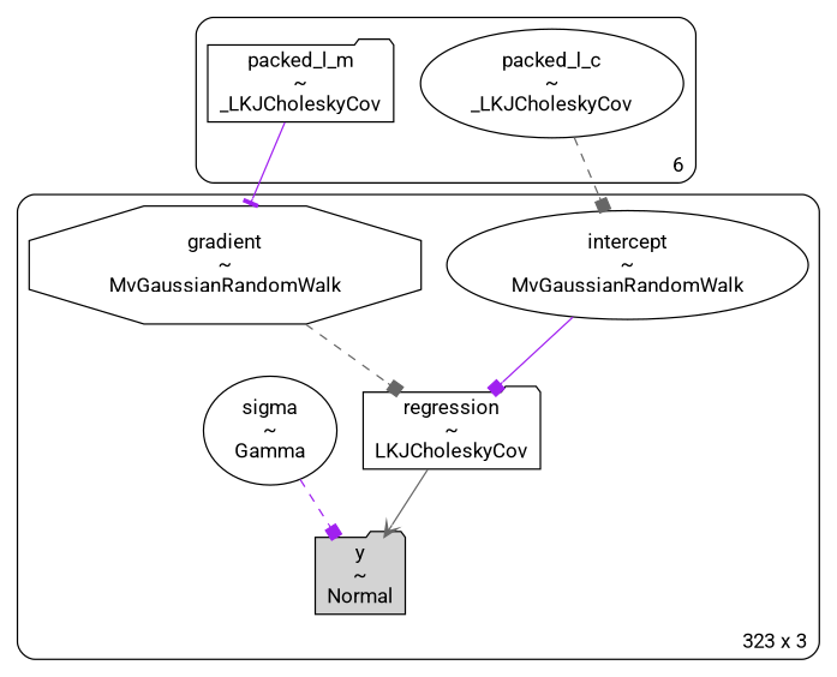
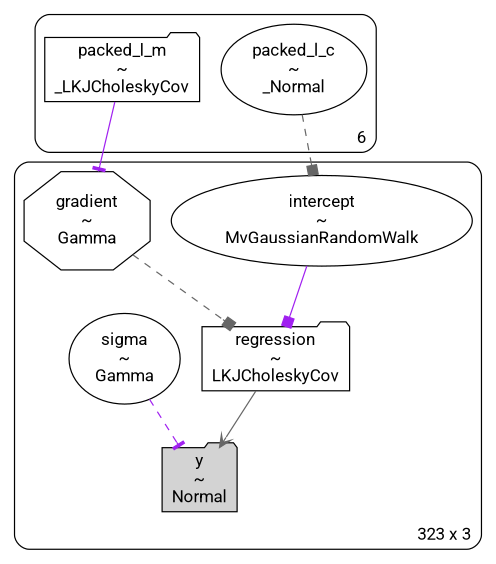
  digraph {
    fontname=Roboto
    node [fontname=Roboto shape=ellipse]
    edge [arrowhead=box color=gray40 fontname=Roboto style=dashed]
-   n1 [label="packed_l_c\n~\n_LKJCholeskyCov"]
+   n1 [label="packed_l_c\n~\n_Normal"]
    n2 [label="packed_l_m\n~\n_LKJCholeskyCov" shape=folder]
    n3 [label="regression\n~\nLKJCholeskyCov" shape=folder]
    n4 [label="y\n~\nNormal" shape=folder style=filled]
-   n5 [label="gradient\n~\nMvGaussianRandomWalk" shape=octagon]
+   n5 [label="gradient\n~\nGamma" shape=octagon]
    n6 [label="intercept\n~\nMvGaussianRandomWalk"]
    n7 [label="sigma\n~\nGamma"]
    subgraph cluster_1 {
      label=6
      labeljust=r
      labelloc=b
      style=rounded
      n1
      n2
    }
    subgraph cluster_2 {
      label="323 x 3"
      labeljust=r
      labelloc=b
      style=rounded
      n3
      n4
      n5
      n6
      n7
    }
    n1 -> n6
    n2 -> n5 [arrowhead=tee color=purple style=solid]
    n3 -> n4 [arrowhead=vee style=solid]
    n5 -> n3
    n6 -> n3 [color=purple style=solid]
-   n7 -> n4 [color=purple]
+   n7 -> n4 [arrowhead=tee color=purple]
  }
